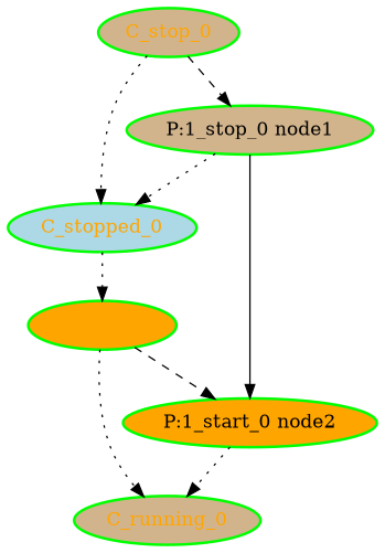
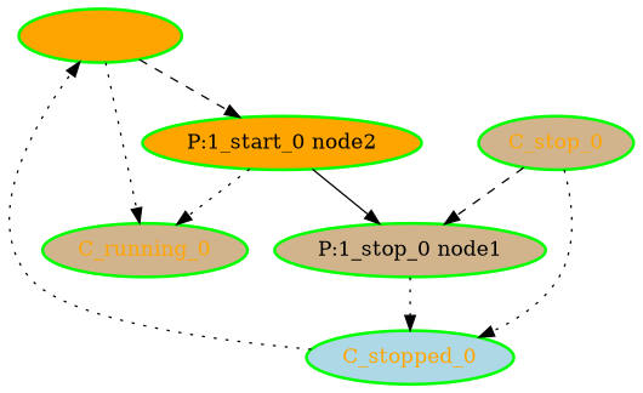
  digraph {
    node [color=green fontcolor=orange style="bold,filled" fillcolor=tan]
    edge [style=dotted]
    C_running_0
    C_start_0 [fillcolor=orange]
    "P:1_start_0 node2" [fontcolor=black fillcolor=orange]
    C_stop_0
    C_stopped_0 [fillcolor=lightblue]
    "P:1_stop_0 node1" [fontcolor=black]
    C_start_0 -> C_running_0
    C_start_0 -> "P:1_start_0 node2" [style=dashed]
    "P:1_start_0 node2" -> C_running_0
    C_stop_0 -> C_stopped_0
    C_stop_0 -> "P:1_stop_0 node1" [style=dashed]
    C_stopped_0 -> C_start_0
-   "P:1_stop_0 node1" -> "P:1_start_0 node2" [style=solid]
+   "P:1_start_0 node2" -> "P:1_stop_0 node1" [style=solid]
    "P:1_stop_0 node1" -> C_stopped_0
  }
